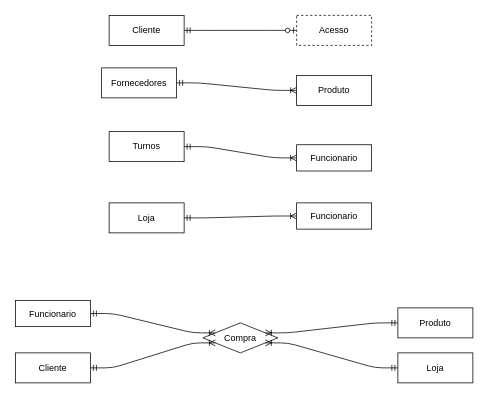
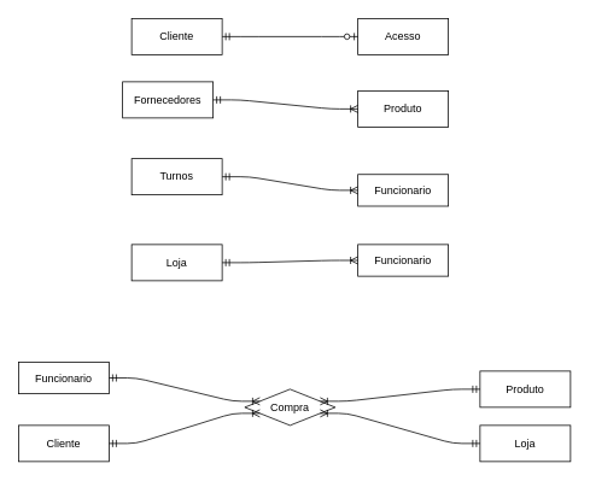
  <mxCell id="0" />
  <mxCell id="1" parent="0" />
  <mxCell id="2" value="Cliente" style="whiteSpace=wrap;html=1;align=center;" parent="1" vertex="1"><mxGeometry x="145" y="20" width="100" height="40" as="geometry" /></mxCell>
  <mxCell id="3" value="Compra" style="rhombus;whiteSpace=wrap;html=1;align=center;" parent="1" vertex="1"><mxGeometry x="270" y="430" width="100" height="40" as="geometry" /></mxCell>
  <mxCell id="4" value="Produto&lt;br&gt;" style="whiteSpace=wrap;html=1;align=center;" parent="1" vertex="1"><mxGeometry x="395" y="100" width="100" height="40" as="geometry" /></mxCell>
  <mxCell id="5" value="Funcionario" style="whiteSpace=wrap;html=1;align=center;" parent="1" vertex="1"><mxGeometry x="395" y="192.5" width="100" height="35" as="geometry" /></mxCell>
  <mxCell id="6" value="Fornecedores" style="whiteSpace=wrap;html=1;align=center;" parent="1" vertex="1"><mxGeometry x="135" y="90" width="100" height="40" as="geometry" /></mxCell>
  <mxCell id="7" value="Turnos" style="whiteSpace=wrap;html=1;align=center;" parent="1" vertex="1"><mxGeometry x="145" y="175" width="100" height="40" as="geometry" /></mxCell>
- <mxCell id="8" value="Acesso" style="whiteSpace=wrap;html=1;align=center;dashed=1;" parent="1" vertex="1"><mxGeometry x="395" y="20" width="100" height="40" as="geometry" /></mxCell>
+ <mxCell id="8" value="Acesso" style="whiteSpace=wrap;html=1;align=center;" parent="1" vertex="1"><mxGeometry x="395" y="20" width="100" height="40" as="geometry" /></mxCell>
  <mxCell id="9" value="Loja" style="whiteSpace=wrap;html=1;align=center;" parent="1" vertex="1"><mxGeometry x="145" y="270" width="100" height="40" as="geometry" /></mxCell>
  <mxCell id="10" value="" style="edgeStyle=entityRelationEdgeStyle;fontSize=12;html=1;endArrow=ERzeroToOne;startArrow=ERmandOne;exitX=1;exitY=0.5;exitDx=0;exitDy=0;entryX=0;entryY=0.5;entryDx=0;entryDy=0;" parent="1" source="2" target="8" edge="1"><mxGeometry width="100" height="100" relative="1" as="geometry"><mxPoint x="285" y="130" as="sourcePoint" /><mxPoint x="385" y="30" as="targetPoint" /></mxGeometry></mxCell>
  <mxCell id="11" value="" style="edgeStyle=entityRelationEdgeStyle;fontSize=12;html=1;endArrow=ERoneToMany;startArrow=ERmandOne;exitX=1;exitY=0.5;exitDx=0;exitDy=0;entryX=0;entryY=0.5;entryDx=0;entryDy=0;" parent="1" source="7" edge="1" target="5"><mxGeometry width="100" height="100" relative="1" as="geometry"><mxPoint x="535" y="300" as="sourcePoint" /><mxPoint x="405" y="210" as="targetPoint" /></mxGeometry></mxCell>
  <mxCell id="12" value="Funcionario" style="whiteSpace=wrap;html=1;align=center;" parent="1" vertex="1"><mxGeometry x="395" y="270" width="100" height="35" as="geometry" /></mxCell>
  <mxCell id="13" value="" style="edgeStyle=entityRelationEdgeStyle;fontSize=12;html=1;endArrow=ERoneToMany;startArrow=ERmandOne;exitX=1;exitY=0.5;exitDx=0;exitDy=0;" parent="1" source="9" target="12" edge="1"><mxGeometry width="100" height="100" relative="1" as="geometry"><mxPoint x="465" y="310" as="sourcePoint" /><mxPoint x="565" y="210" as="targetPoint" /></mxGeometry></mxCell>
  <mxCell id="14" value="Funcionario" style="whiteSpace=wrap;html=1;align=center;" parent="1" vertex="1"><mxGeometry x="20" y="400" width="100" height="35" as="geometry" /></mxCell>
  <mxCell id="15" value="Cliente" style="whiteSpace=wrap;html=1;align=center;" parent="1" vertex="1"><mxGeometry x="20" y="470" width="100" height="40" as="geometry" /></mxCell>
  <mxCell id="16" value="Loja" style="whiteSpace=wrap;html=1;align=center;" parent="1" vertex="1"><mxGeometry x="530" y="470" width="100" height="40" as="geometry" /></mxCell>
  <mxCell id="17" value="Produto&lt;br&gt;" style="whiteSpace=wrap;html=1;align=center;" parent="1" vertex="1"><mxGeometry x="530" y="410" width="100" height="40" as="geometry" /></mxCell>
  <mxCell id="18" value="" style="edgeStyle=entityRelationEdgeStyle;fontSize=12;html=1;endArrow=ERoneToMany;startArrow=ERmandOne;exitX=1;exitY=0.5;exitDx=0;exitDy=0;entryX=0;entryY=0.75;entryDx=0;entryDy=0;" parent="1" source="15" target="3" edge="1"><mxGeometry width="100" height="100" relative="1" as="geometry"><mxPoint x="170" y="520" as="sourcePoint" /><mxPoint x="270" y="420" as="targetPoint" /></mxGeometry></mxCell>
  <mxCell id="19" value="" style="edgeStyle=entityRelationEdgeStyle;fontSize=12;html=1;endArrow=ERoneToMany;startArrow=ERmandOne;exitX=1;exitY=0.5;exitDx=0;exitDy=0;entryX=0;entryY=0.25;entryDx=0;entryDy=0;" parent="1" source="14" target="3" edge="1"><mxGeometry width="100" height="100" relative="1" as="geometry"><mxPoint x="70" y="330" as="sourcePoint" /><mxPoint x="290" y="430" as="targetPoint" /></mxGeometry></mxCell>
  <mxCell id="20" value="" style="edgeStyle=entityRelationEdgeStyle;fontSize=12;html=1;endArrow=ERoneToMany;startArrow=ERmandOne;entryX=1;entryY=0.75;entryDx=0;entryDy=0;exitX=0;exitY=0.5;exitDx=0;exitDy=0;" parent="1" source="16" target="3" edge="1"><mxGeometry width="100" height="100" relative="1" as="geometry"><mxPoint x="510" y="510" as="sourcePoint" /><mxPoint x="490" y="510" as="targetPoint" /></mxGeometry></mxCell>
  <mxCell id="21" value="" style="edgeStyle=entityRelationEdgeStyle;fontSize=12;html=1;endArrow=ERoneToMany;startArrow=ERmandOne;exitX=1;exitY=0.5;exitDx=0;exitDy=0;entryX=0;entryY=0.5;entryDx=0;entryDy=0;" edge="1" parent="1" source="6" target="4"><mxGeometry width="100" height="100" relative="1" as="geometry"><mxPoint x="245" y="108.75" as="sourcePoint" /><mxPoint x="395" y="131.25" as="targetPoint" /></mxGeometry></mxCell>
  <mxCell id="22" value="" style="edgeStyle=entityRelationEdgeStyle;fontSize=12;html=1;endArrow=ERoneToMany;startArrow=ERmandOne;entryX=1;entryY=0.25;entryDx=0;entryDy=0;exitX=0;exitY=0.5;exitDx=0;exitDy=0;" edge="1" parent="1" source="17" target="3"><mxGeometry width="100" height="100" relative="1" as="geometry"><mxPoint x="440" y="360" as="sourcePoint" /><mxPoint x="280" y="330" as="targetPoint" /></mxGeometry></mxCell>
